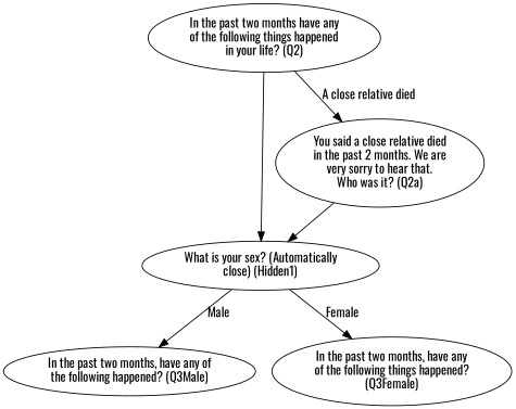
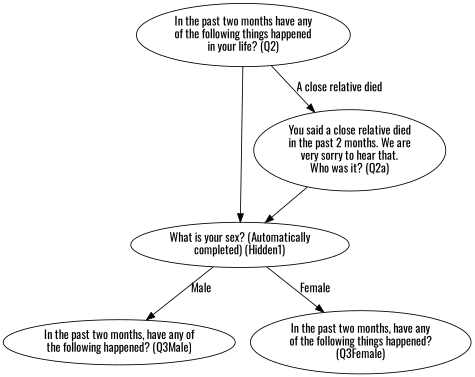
  digraph {
    fontname=Oswald
    node [fontname=Oswald]
    edge [fontname=Oswald]
-   n1 [label="What is your sex? (Automatically\nclose) (Hidden1)"]
+   n1 [label="What is your sex? (Automatically\ncompleted) (Hidden1)"]
    n2 [label="In the past two months, have any of\nthe following happened? (Q3Male)"]
    n3 [label="In the past two months, have any\nof the following things happened?\n(Q3Female)"]
    n4 [label="In the past two months have any\nof the following things happened\nin your life? (Q2)"]
    n5 [label="You said a close relative died\nin the past 2 months. We are\nvery sorry to hear that.\nWho was it? (Q2a)"]
    n1 -> n2 [label=Male]
    n1 -> n3 [label=Female]
    n4 -> n1
    n4 -> n5 [label="A close relative died"]
    n5 -> n1
  }
